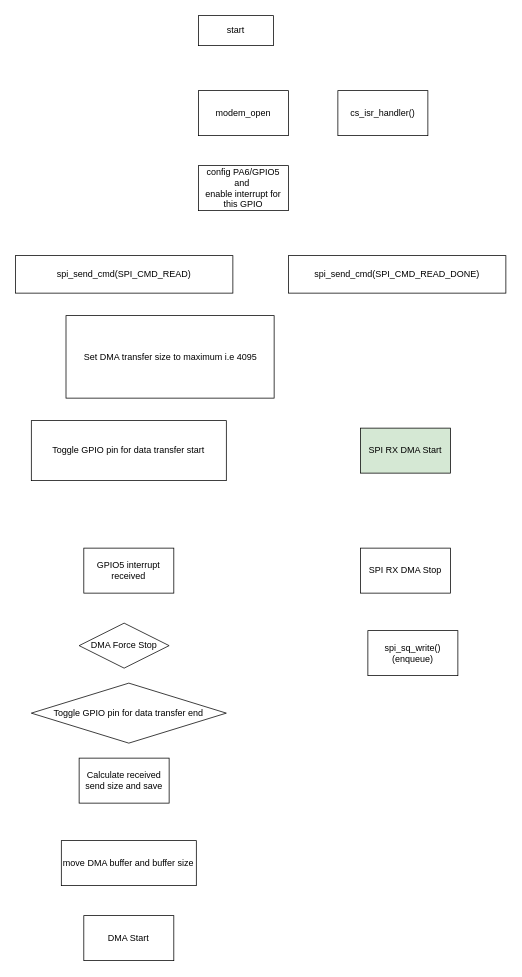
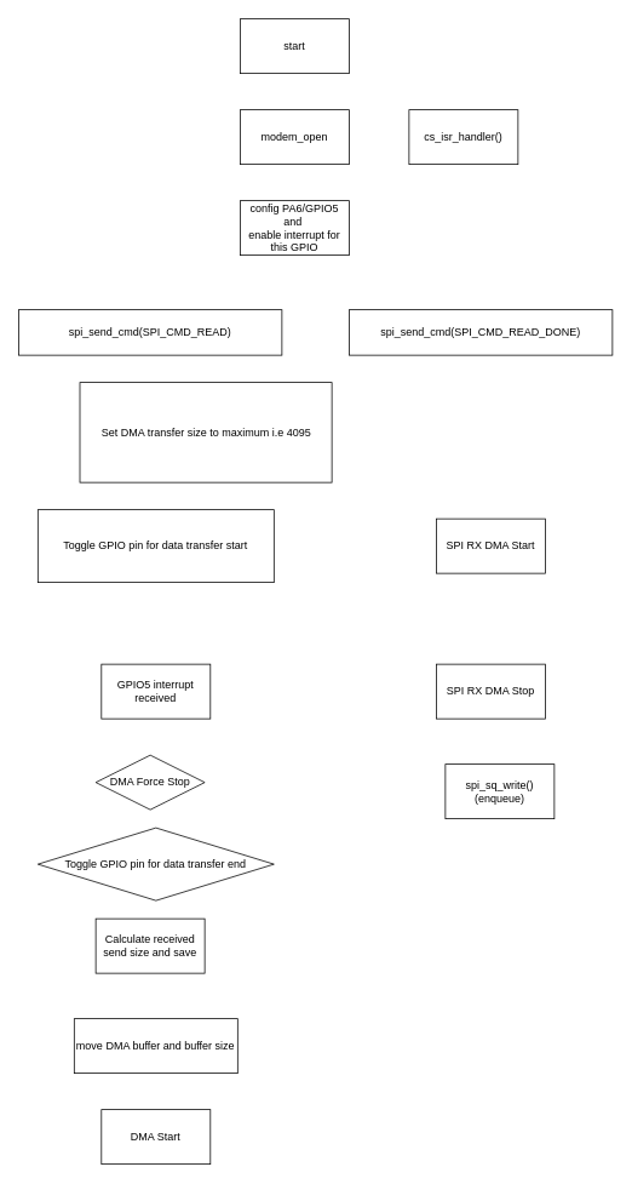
  <mxCell id="0" />
  <mxCell id="1" parent="0" />
- <mxCell id="2" value="start" style="rounded=0;whiteSpace=wrap;html=1;" vertex="1" parent="1"><mxGeometry x="264" y="20" width="100" height="40" as="geometry" /></mxCell>
+ <mxCell id="2" value="start" style="rounded=0;whiteSpace=wrap;html=1;" vertex="1" parent="1"><mxGeometry x="264" y="20" width="120" height="60" as="geometry" /></mxCell>
  <mxCell id="3" value="modem_open" style="rounded=0;whiteSpace=wrap;html=1;" vertex="1" parent="1"><mxGeometry x="264" y="120" width="120" height="60" as="geometry" /></mxCell>
  <mxCell id="4" value="config PA6/GPIO5&lt;br&gt;and&amp;nbsp;&lt;br&gt;enable interrupt for this GPIO" style="rounded=0;whiteSpace=wrap;html=1;" vertex="1" parent="1"><mxGeometry x="264" y="220" width="120" height="60" as="geometry" /></mxCell>
  <mxCell id="5" value="spi_send_cmd(SPI_CMD_READ)" style="rounded=0;whiteSpace=wrap;html=1;" vertex="1" parent="1"><mxGeometry x="20" y="340" width="290" height="50" as="geometry" /></mxCell>
  <mxCell id="6" value="spi_send_cmd(SPI_CMD_READ_DONE)" style="rounded=0;whiteSpace=wrap;html=1;" vertex="1" parent="1"><mxGeometry x="384" y="340" width="290" height="50" as="geometry" /></mxCell>
  <mxCell id="7" value="cs_isr_handler()" style="rounded=0;whiteSpace=wrap;html=1;" vertex="1" parent="1"><mxGeometry x="450" y="120" width="120" height="60" as="geometry" /></mxCell>
  <mxCell id="8" value="Toggle GPIO pin for data transfer start" style="rounded=0;whiteSpace=wrap;html=1;" vertex="1" parent="1"><mxGeometry x="41.25" y="560" width="260" height="80" as="geometry" /></mxCell>
  <mxCell id="9" value="Set DMA transfer size to maximum i.e 4095" style="rounded=0;whiteSpace=wrap;html=1;" vertex="1" parent="1"><mxGeometry x="87.5" y="420" width="277.5" height="110" as="geometry" /></mxCell>
- <mxCell id="10" value="SPI RX DMA Start" style="rounded=0;whiteSpace=wrap;html=1;fillColor=#d5e8d4;" vertex="1" parent="1"><mxGeometry x="480" y="570" width="120" height="60" as="geometry" /></mxCell>
+ <mxCell id="10" value="SPI RX DMA Start" style="rounded=0;whiteSpace=wrap;html=1;" vertex="1" parent="1"><mxGeometry x="480" y="570" width="120" height="60" as="geometry" /></mxCell>
  <mxCell id="11" value="SPI RX DMA Stop" style="rounded=0;whiteSpace=wrap;html=1;" vertex="1" parent="1"><mxGeometry x="480" y="730" width="120" height="60" as="geometry" /></mxCell>
  <mxCell id="12" value="GPIO5 interrupt received" style="rounded=0;whiteSpace=wrap;html=1;" vertex="1" parent="1"><mxGeometry x="111.25" y="730" width="120" height="60" as="geometry" /></mxCell>
  <mxCell id="13" value="DMA Force Stop" style="rhombus;whiteSpace=wrap;html=1;" vertex="1" parent="1"><mxGeometry x="105" y="830" width="120" height="60" as="geometry" /></mxCell>
  <mxCell id="14" value="Toggle GPIO pin for data transfer end" style="rhombus;whiteSpace=wrap;html=1;" vertex="1" parent="1"><mxGeometry x="41.25" y="910" width="260" height="80" as="geometry" /></mxCell>
  <mxCell id="15" value="spi_sq_write()&lt;br&gt;(enqueue)" style="rounded=0;whiteSpace=wrap;html=1;" vertex="1" parent="1"><mxGeometry x="490" y="840" width="120" height="60" as="geometry" /></mxCell>
  <mxCell id="16" value="Calculate received send size and save" style="rounded=0;whiteSpace=wrap;html=1;" vertex="1" parent="1"><mxGeometry x="105" y="1010" width="120" height="60" as="geometry" /></mxCell>
  <mxCell id="17" value="move DMA buffer and buffer size" style="rounded=0;whiteSpace=wrap;html=1;" vertex="1" parent="1"><mxGeometry x="81.25" y="1120" width="180" height="60" as="geometry" /></mxCell>
  <mxCell id="18" value="DMA Start" style="rounded=0;whiteSpace=wrap;html=1;" vertex="1" parent="1"><mxGeometry x="111.25" y="1220" width="120" height="60" as="geometry" /></mxCell>
